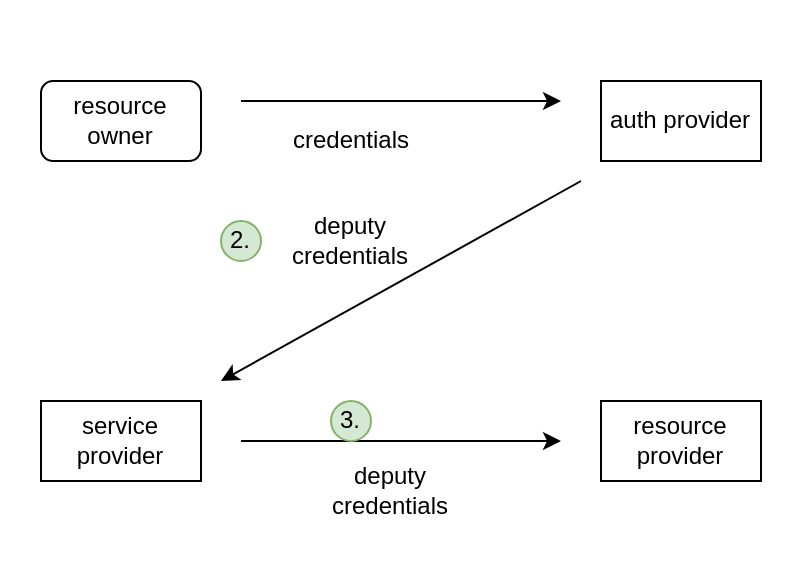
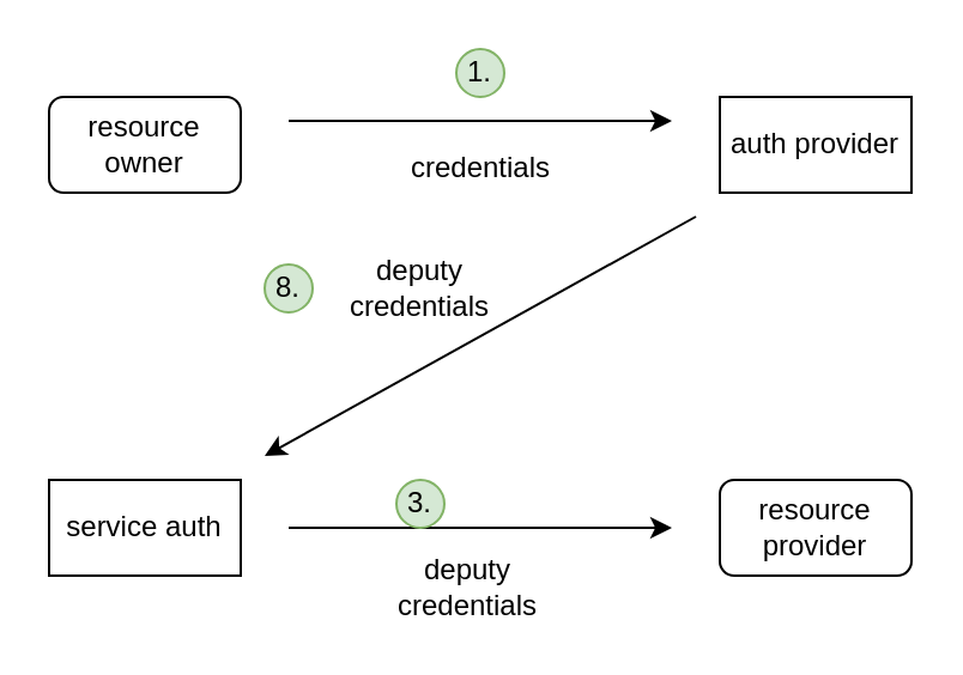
  <mxCell id="0" />
  <mxCell id="1" parent="0" />
  <mxCell id="2" value="resource owner" style="whiteSpace=wrap;html=1;rounded=1;" parent="1" vertex="1"><mxGeometry x="20" y="40" width="80" height="40" as="geometry" /></mxCell>
- <mxCell id="3" value="service provider" style="rounded=0;whiteSpace=wrap;html=1;" parent="1" vertex="1"><mxGeometry x="20" y="200" width="80" height="40" as="geometry" /></mxCell>
- <mxCell id="4" value="resource provider" style="rounded=0;whiteSpace=wrap;html=1;" parent="1" vertex="1"><mxGeometry x="300" y="200" width="80" height="40" as="geometry" /></mxCell>
+ <mxCell id="3" value="service auth" style="rounded=0;whiteSpace=wrap;html=1;" parent="1" vertex="1"><mxGeometry x="20" y="200" width="80" height="40" as="geometry" /></mxCell>
+ <mxCell id="4" value="resource provider" style="whiteSpace=wrap;html=1;rounded=1;" parent="1" vertex="1"><mxGeometry x="300" y="200" width="80" height="40" as="geometry" /></mxCell>
  <mxCell id="5" value="" style="endArrow=classic;html=1;" parent="1" edge="1"><mxGeometry width="50" height="50" relative="1" as="geometry"><mxPoint x="120" y="220" as="sourcePoint" /><mxPoint x="280" y="220" as="targetPoint" /></mxGeometry></mxCell>
  <mxCell id="6" value="deputy&lt;br&gt;credentials" style="text;html=1;strokeColor=none;fillColor=none;align=center;verticalAlign=middle;whiteSpace=wrap;rounded=0;" parent="1" vertex="1"><mxGeometry x="160" y="230" width="70" height="30" as="geometry" /></mxCell>
  <mxCell id="7" value="" style="endArrow=classic;startArrow=none;html=1;startFill=0;" parent="1" edge="1"><mxGeometry width="50" height="50" relative="1" as="geometry"><mxPoint x="120" y="50" as="sourcePoint" /><mxPoint x="280" y="50" as="targetPoint" /></mxGeometry></mxCell>
- <mxCell id="8" value="credentials" style="text;html=1;strokeColor=none;fillColor=none;align=center;verticalAlign=middle;whiteSpace=wrap;rounded=0;" parent="1" vertex="1"><mxGeometry x="142.5" y="60" width="65" height="20" as="geometry" /></mxCell>
+ <mxCell id="8" value="credentials" style="text;html=1;strokeColor=none;fillColor=none;align=center;verticalAlign=middle;whiteSpace=wrap;rounded=0;" parent="1" vertex="1"><mxGeometry x="167.5" y="60" width="65" height="20" as="geometry" /></mxCell>
  <mxCell id="9" value="" style="endArrow=none;html=1;startArrow=classic;startFill=1;endFill=0;" parent="1" edge="1"><mxGeometry width="50" height="50" relative="1" as="geometry"><mxPoint x="110" y="190" as="sourcePoint" /><mxPoint x="290" y="90" as="targetPoint" /></mxGeometry></mxCell>
  <mxCell id="10" value="deputy&lt;br&gt;credentials" style="text;html=1;strokeColor=none;fillColor=none;align=center;verticalAlign=middle;whiteSpace=wrap;rounded=0;" parent="1" vertex="1"><mxGeometry x="140" y="105" width="70" height="30" as="geometry" /></mxCell>
- <mxCell id="12" value="2." style="ellipse;whiteSpace=wrap;html=1;aspect=fixed;fillColor=#d5e8d4;strokeColor=#82b366;" parent="1" vertex="1"><mxGeometry x="110" y="110" width="20" height="20" as="geometry" /></mxCell>
+ <mxCell id="11" value="1." style="ellipse;whiteSpace=wrap;html=1;aspect=fixed;fillColor=#d5e8d4;strokeColor=#82b366;" parent="1" vertex="1"><mxGeometry x="190" y="20" width="20" height="20" as="geometry" /></mxCell>
+ <mxCell id="12" value="8." style="ellipse;whiteSpace=wrap;html=1;aspect=fixed;fillColor=#d5e8d4;strokeColor=#82b366;" parent="1" vertex="1"><mxGeometry x="110" y="110" width="20" height="20" as="geometry" /></mxCell>
  <mxCell id="13" value="3." style="ellipse;whiteSpace=wrap;html=1;aspect=fixed;fillColor=#d5e8d4;strokeColor=#82b366;" parent="1" vertex="1"><mxGeometry x="165" y="200" width="20" height="20" as="geometry" /></mxCell>
  <mxCell id="14" value="auth provider" style="rounded=0;whiteSpace=wrap;html=1;" parent="1" vertex="1"><mxGeometry x="300" y="40" width="80" height="40" as="geometry" /></mxCell>
